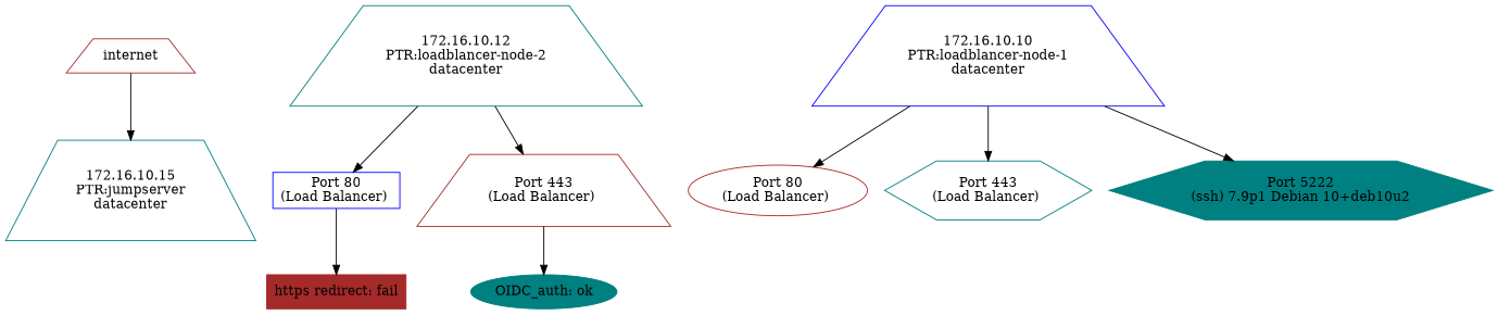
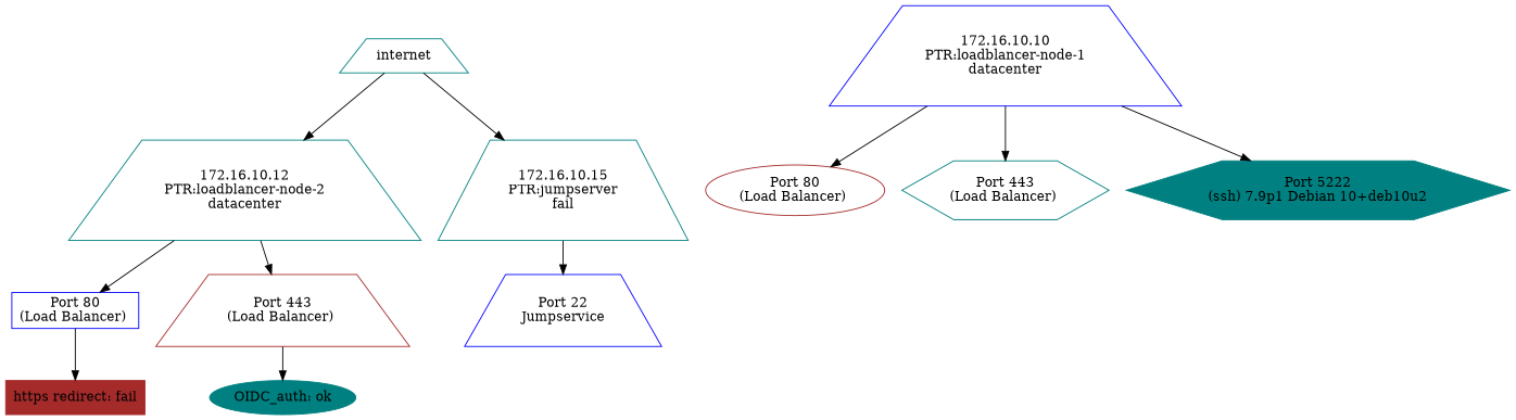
  digraph {
    rankdir=TB
    node [color=teal shape=trapezium]
-   n1 [color=brown label=internet]
+   n1 [label=internet]
    n2 [label="172.16.10.12\nPTR:loadblancer-node-2\ndatacenter"]
-   n3 [label="172.16.10.15\nPTR:jumpserver\ndatacenter"]
+   n3 [label="172.16.10.15\nPTR:jumpserver\nfail"]
    n4 [color=blue label="172.16.10.10\nPTR:loadblancer-node-1\ndatacenter"]
    n5 [color=brown label="Port 80\n(Load Balancer) " shape=ellipse]
    n6 [label="Port 443\n(Load Balancer) " shape=hexagon]
    n7 [label="Port 5222\n(ssh) 7.9p1 Debian 10+deb10u2" shape=hexagon style=filled]
    n8 [color=blue label="Port 80\n(Load Balancer) " shape=box]
    n9 [color=brown label="Port 443\n(Load Balancer) "]
+   n10 [color=blue label="Port 22\nJumpservice"]
    n11 [color=brown label="https redirect: fail" shape=box style=filled]
    n12 [label="OIDC_auth: ok" shape=ellipse style=filled]
+   n1 -> n2
    n1 -> n3
    n2 -> n8
    n2 -> n9
+   n3 -> n10
    n4 -> n5
    n4 -> n6
    n4 -> n7
    n8 -> n11
    n9 -> n12
  }
